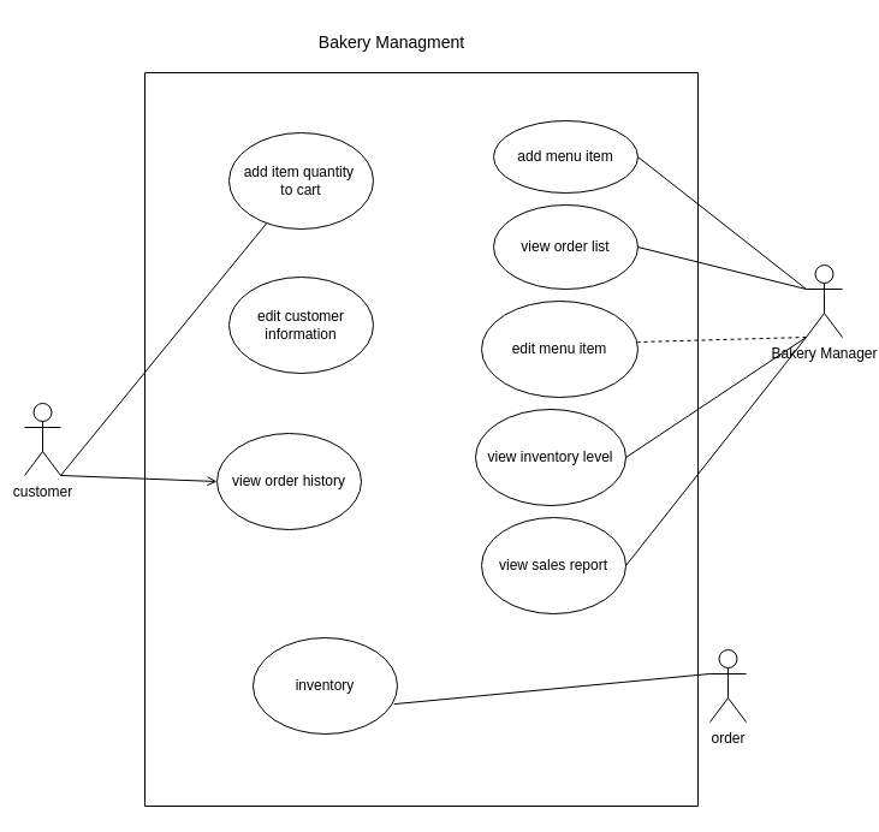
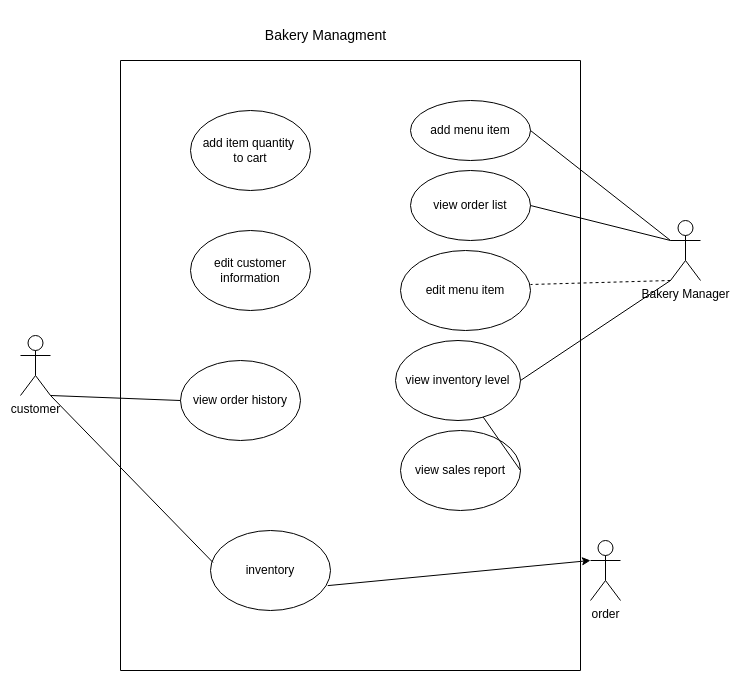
  <mxCell id="0" />
  <mxCell id="1" parent="0" />
  <mxCell id="2" value="" style="swimlane;startSize=0;" vertex="1" parent="1"><mxGeometry x="120" y="60" width="460" height="610" as="geometry" /></mxCell>
  <mxCell id="3" value="add menu item" style="ellipse;whiteSpace=wrap;html=1;" vertex="1" parent="2"><mxGeometry x="290" y="40" width="120" height="60" as="geometry" /></mxCell>
  <mxCell id="4" value="view order list" style="ellipse;whiteSpace=wrap;html=1;" vertex="1" parent="2"><mxGeometry x="290" y="110" width="120" height="70" as="geometry" /></mxCell>
  <mxCell id="5" value="edit menu item" style="ellipse;whiteSpace=wrap;html=1;" vertex="1" parent="2"><mxGeometry x="280" y="190" width="130" height="80" as="geometry" /></mxCell>
  <mxCell id="6" value="view inventory level" style="ellipse;whiteSpace=wrap;html=1;" vertex="1" parent="2"><mxGeometry x="275" y="280" width="125" height="80" as="geometry" /></mxCell>
  <mxCell id="7" value="view sales report" style="ellipse;whiteSpace=wrap;html=1;" vertex="1" parent="2"><mxGeometry x="280" y="370" width="120" height="80" as="geometry" /></mxCell>
  <mxCell id="8" value="add item quantity&amp;nbsp; &lt;br&gt;to cart" style="ellipse;whiteSpace=wrap;html=1;" vertex="1" parent="2"><mxGeometry x="70" y="50" width="120" height="80" as="geometry" /></mxCell>
  <mxCell id="9" value="inventory" style="ellipse;whiteSpace=wrap;html=1;" vertex="1" parent="2"><mxGeometry x="90" y="470" width="120" height="80" as="geometry" /></mxCell>
  <mxCell id="10" value="view order history" style="ellipse;whiteSpace=wrap;html=1;" vertex="1" parent="2"><mxGeometry x="60" y="300" width="120" height="80" as="geometry" /></mxCell>
  <mxCell id="11" value="edit customer information" style="ellipse;whiteSpace=wrap;html=1;" vertex="1" parent="2"><mxGeometry x="70" y="170" width="120" height="80" as="geometry" /></mxCell>
  <mxCell id="12" value="&lt;font style=&quot;font-size: 14px;&quot;&gt;Bakery Managment&lt;/font&gt;" style="text;html=1;align=center;verticalAlign=middle;resizable=0;points=[];autosize=1;strokeColor=none;fillColor=none;" vertex="1" parent="1"><mxGeometry x="255" y="20" width="140" height="30" as="geometry" /></mxCell>
  <mxCell id="13" value="Bakery Manager" style="shape=umlActor;verticalLabelPosition=bottom;verticalAlign=top;html=1;outlineConnect=0;" vertex="1" parent="1"><mxGeometry x="670" y="220" width="30" height="60" as="geometry" /></mxCell>
  <mxCell id="14" value="customer" style="shape=umlActor;verticalLabelPosition=bottom;verticalAlign=top;html=1;outlineConnect=0;" vertex="1" parent="1"><mxGeometry x="20" y="335" width="30" height="60" as="geometry" /></mxCell>
  <mxCell id="15" value="order" style="shape=umlActor;verticalLabelPosition=bottom;verticalAlign=top;html=1;outlineConnect=0;" vertex="1" parent="1"><mxGeometry x="590" y="540" width="30" height="60" as="geometry" /></mxCell>
- <mxCell id="16" value="" style="endArrow=open;html=1;rounded=0;entryX=0;entryY=0.5;entryDx=0;entryDy=0;exitX=1;exitY=1;exitDx=0;exitDy=0;exitPerimeter=0;" edge="1" parent="1" source="14" target="10"><mxGeometry width="50" height="50" relative="1" as="geometry"><mxPoint x="300" y="340" as="sourcePoint" /><mxPoint x="350" y="290" as="targetPoint" /></mxGeometry></mxCell>
+ <mxCell id="16" value="" style="endArrow=none;html=1;rounded=0;entryX=0;entryY=0.5;entryDx=0;entryDy=0;exitX=1;exitY=1;exitDx=0;exitDy=0;exitPerimeter=0;" edge="1" parent="1" source="14" target="10"><mxGeometry width="50" height="50" relative="1" as="geometry"><mxPoint x="300" y="340" as="sourcePoint" /><mxPoint x="350" y="290" as="targetPoint" /></mxGeometry></mxCell>
  <mxCell id="17" value="" style="endArrow=none;html=1;rounded=0;exitX=0;exitY=0.333;exitDx=0;exitDy=0;exitPerimeter=0;entryX=1;entryY=0.5;entryDx=0;entryDy=0;" edge="1" parent="1" source="13" target="3"><mxGeometry width="50" height="50" relative="1" as="geometry"><mxPoint x="300" y="340" as="sourcePoint" /><mxPoint x="350" y="290" as="targetPoint" /></mxGeometry></mxCell>
  <mxCell id="18" value="" style="endArrow=none;html=1;rounded=0;entryX=1;entryY=0.5;entryDx=0;entryDy=0;" edge="1" parent="1" target="4"><mxGeometry width="50" height="50" relative="1" as="geometry"><mxPoint x="670" y="240" as="sourcePoint" /><mxPoint x="350" y="290" as="targetPoint" /></mxGeometry></mxCell>
  <mxCell id="19" value="" style="endArrow=none;html=1;rounded=0;exitX=0;exitY=1;exitDx=0;exitDy=0;exitPerimeter=0;entryX=1;entryY=0.425;entryDx=0;entryDy=0;entryPerimeter=0;dashed=1;" edge="1" parent="1" source="13" target="5"><mxGeometry width="50" height="50" relative="1" as="geometry"><mxPoint x="300" y="340" as="sourcePoint" /><mxPoint x="350" y="290" as="targetPoint" /></mxGeometry></mxCell>
  <mxCell id="20" value="" style="endArrow=none;html=1;rounded=0;exitX=0;exitY=1;exitDx=0;exitDy=0;exitPerimeter=0;entryX=1;entryY=0.5;entryDx=0;entryDy=0;" edge="1" parent="1" source="13" target="6"><mxGeometry width="50" height="50" relative="1" as="geometry"><mxPoint x="300" y="340" as="sourcePoint" /><mxPoint x="350" y="290" as="targetPoint" /></mxGeometry></mxCell>
- <mxCell id="21" value="" style="endArrow=none;html=1;rounded=0;entryX=0;entryY=1;entryDx=0;entryDy=0;entryPerimeter=0;exitX=1;exitY=0.5;exitDx=0;exitDy=0;" edge="1" parent="1" source="7" target="13"><mxGeometry width="50" height="50" relative="1" as="geometry"><mxPoint x="610" y="370" as="sourcePoint" /><mxPoint x="660" y="320" as="targetPoint" /></mxGeometry></mxCell>
- <mxCell id="22" value="" style="endArrow=none;html=1;rounded=0;exitX=1;exitY=1;exitDx=0;exitDy=0;exitPerimeter=0;" edge="1" parent="1" source="14" target="8"><mxGeometry width="50" height="50" relative="1" as="geometry"><mxPoint x="70" y="240" as="sourcePoint" /><mxPoint x="191" y="165" as="targetPoint" /></mxGeometry></mxCell>
- <mxCell id="23" value="" style="endArrow=none;html=1;rounded=0;entryX=0;entryY=0.333;entryDx=0;entryDy=0;entryPerimeter=0;exitX=0.977;exitY=0.689;exitDx=0;exitDy=0;exitPerimeter=0;" edge="1" parent="1" source="9" target="15"><mxGeometry width="50" height="50" relative="1" as="geometry"><mxPoint x="80" y="250" as="sourcePoint" /><mxPoint x="201" y="175" as="targetPoint" /></mxGeometry></mxCell>
+ <mxCell id="21" value="" style="endArrow=none;html=1;rounded=0;exitX=1;exitY=0.5;exitDx=0;exitDy=0;" edge="1" parent="1" source="7" target="6"><mxGeometry width="50" height="50" relative="1" as="geometry"><mxPoint x="610" y="370" as="sourcePoint" /><mxPoint x="660" y="320" as="targetPoint" /></mxGeometry></mxCell>
+ <mxCell id="22" value="" style="endArrow=none;html=1;rounded=0;entryX=0.021;entryY=0.4;entryDx=0;entryDy=0;entryPerimeter=0;exitX=1;exitY=1;exitDx=0;exitDy=0;exitPerimeter=0;" edge="1" parent="1" source="14" target="9"><mxGeometry width="50" height="50" relative="1" as="geometry"><mxPoint x="70" y="240" as="sourcePoint" /><mxPoint x="191" y="165" as="targetPoint" /></mxGeometry></mxCell>
+ <mxCell id="23" value="" style="endArrow=classic;html=1;rounded=0;entryX=0;entryY=0.333;entryDx=0;entryDy=0;entryPerimeter=0;exitX=0.977;exitY=0.689;exitDx=0;exitDy=0;exitPerimeter=0;" edge="1" parent="1" source="9" target="15"><mxGeometry width="50" height="50" relative="1" as="geometry"><mxPoint x="80" y="250" as="sourcePoint" /><mxPoint x="201" y="175" as="targetPoint" /></mxGeometry></mxCell>
